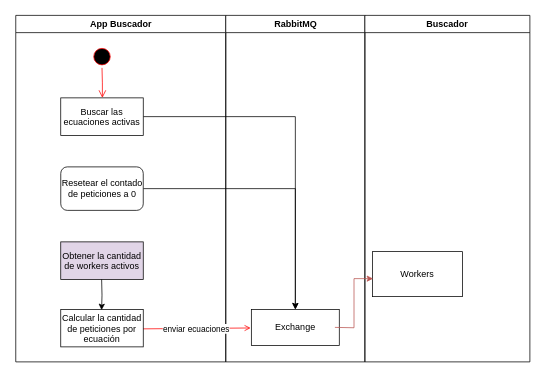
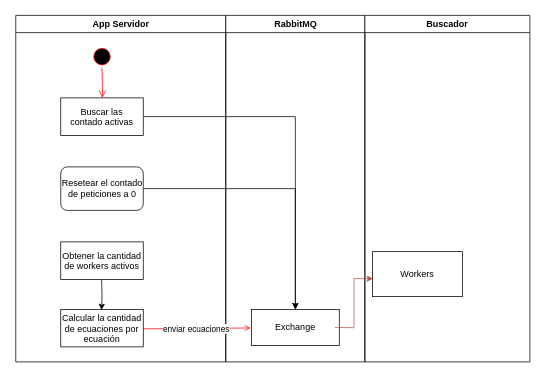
  <mxCell id="0" />
  <mxCell id="1" parent="0" />
- <mxCell id="2" value="App Buscador" style="swimlane;whiteSpace=wrap" parent="1" vertex="1"><mxGeometry x="20.5" y="20" width="280" height="462" as="geometry" /></mxCell>
+ <mxCell id="2" value="App Servidor" style="swimlane;whiteSpace=wrap" parent="1" vertex="1"><mxGeometry x="20.5" y="20" width="280" height="462" as="geometry" /></mxCell>
  <mxCell id="3" value="" style="ellipse;shape=startState;fillColor=#000000;strokeColor=#ff0000;" parent="2" vertex="1"><mxGeometry x="100" y="40" width="30" height="30" as="geometry" /></mxCell>
  <mxCell id="4" value="" style="edgeStyle=elbowEdgeStyle;elbow=horizontal;verticalAlign=bottom;endArrow=open;endSize=8;strokeColor=#FF0000;endFill=1;rounded=0" parent="2" source="3" target="6" edge="1"><mxGeometry x="100" y="40" as="geometry"><mxPoint x="115" y="110" as="targetPoint" /></mxGeometry></mxCell>
  <mxCell id="5" style="edgeStyle=orthogonalEdgeStyle;rounded=0;orthogonalLoop=1;jettySize=auto;html=1;" edge="1" parent="2" source="6" target="11"><mxGeometry relative="1" as="geometry" /></mxCell>
- <mxCell id="6" value="Buscar las &#10;ecuaciones activas" style="" parent="2" vertex="1"><mxGeometry x="60" y="110" width="110" height="50" as="geometry" /></mxCell>
- <mxCell id="7" value="Obtener la cantidad&#10;de workers activos" style="fillColor=#e1d5e7;" parent="2" vertex="1"><mxGeometry x="60" y="302" width="110" height="50" as="geometry" /></mxCell>
+ <mxCell id="6" value="Buscar las &#10;contado activas" style="" parent="2" vertex="1"><mxGeometry x="60" y="110" width="110" height="50" as="geometry" /></mxCell>
+ <mxCell id="7" value="Obtener la cantidad&#10;de workers activos" style="" parent="2" vertex="1"><mxGeometry x="60" y="302" width="110" height="50" as="geometry" /></mxCell>
  <mxCell id="8" style="edgeStyle=orthogonalEdgeStyle;rounded=0;orthogonalLoop=1;jettySize=auto;html=1;" edge="1" parent="2" source="9" target="11"><mxGeometry relative="1" as="geometry" /></mxCell>
  <mxCell id="9" value="Resetear el contado&lt;br&gt;de peticiones a 0" style="whiteSpace=wrap;html=1;rounded=1;" vertex="1" parent="2"><mxGeometry x="60" y="202" width="110" height="58" as="geometry" /></mxCell>
  <mxCell id="10" value="RabbitMQ" style="swimlane;whiteSpace=wrap" parent="1" vertex="1"><mxGeometry x="300.5" y="20" width="185.5" height="462" as="geometry" /></mxCell>
  <mxCell id="11" value="Exchange" style="rounded=0;whiteSpace=wrap;html=1;" vertex="1" parent="10"><mxGeometry x="34.13" y="392" width="117.25" height="48" as="geometry" /></mxCell>
  <mxCell id="12" value="" style="endArrow=open;strokeColor=#FF0000;endFill=1;rounded=0;entryX=-0.008;entryY=0.517;entryDx=0;entryDy=0;entryPerimeter=0;exitX=0.959;exitY=0.52;exitDx=0;exitDy=0;exitPerimeter=0;" parent="1" source="16" target="11" edge="1"><mxGeometry relative="1" as="geometry"><mxPoint x="196" y="370" as="sourcePoint" /><mxPoint x="316" y="370" as="targetPoint" /></mxGeometry></mxCell>
  <mxCell id="13" value="enviar ecuaciones" style="edgeLabel;html=1;align=center;verticalAlign=middle;resizable=0;points=[];" vertex="1" connectable="0" parent="12"><mxGeometry x="-0.223" y="-3" relative="1" as="geometry"><mxPoint x="17" y="-3" as="offset" /></mxGeometry></mxCell>
  <mxCell id="14" value="Buscador" style="swimlane;whiteSpace=wrap" vertex="1" parent="1"><mxGeometry x="486" y="20" width="220" height="462" as="geometry" /></mxCell>
  <mxCell id="15" value="Workers" style="rounded=0;whiteSpace=wrap;html=1;" vertex="1" parent="14"><mxGeometry x="10" y="315" width="120" height="60" as="geometry" /></mxCell>
- <mxCell id="16" value="Calcular la cantidad&#10;de peticiones por&#10;ecuación" style="" parent="1" vertex="1"><mxGeometry x="80.5" y="412" width="110" height="50" as="geometry" /></mxCell>
+ <mxCell id="16" value="Calcular la cantidad&#10;de ecuaciones por&#10;ecuación" style="" parent="1" vertex="1"><mxGeometry x="80.5" y="412" width="110" height="50" as="geometry" /></mxCell>
  <mxCell id="17" style="edgeStyle=orthogonalEdgeStyle;rounded=0;orthogonalLoop=1;jettySize=auto;html=1;entryX=0.495;entryY=0.02;entryDx=0;entryDy=0;entryPerimeter=0;" edge="1" parent="1" target="16"><mxGeometry relative="1" as="geometry"><mxPoint x="135" y="372" as="sourcePoint" /></mxGeometry></mxCell>
  <mxCell id="18" style="edgeStyle=orthogonalEdgeStyle;rounded=0;orthogonalLoop=1;jettySize=auto;html=1;entryX=0.008;entryY=0.6;entryDx=0;entryDy=0;entryPerimeter=0;fillColor=#f8cecc;strokeColor=#b85450;" edge="1" parent="1" target="15"><mxGeometry relative="1" as="geometry"><mxPoint x="446" y="436" as="sourcePoint" /></mxGeometry></mxCell>
